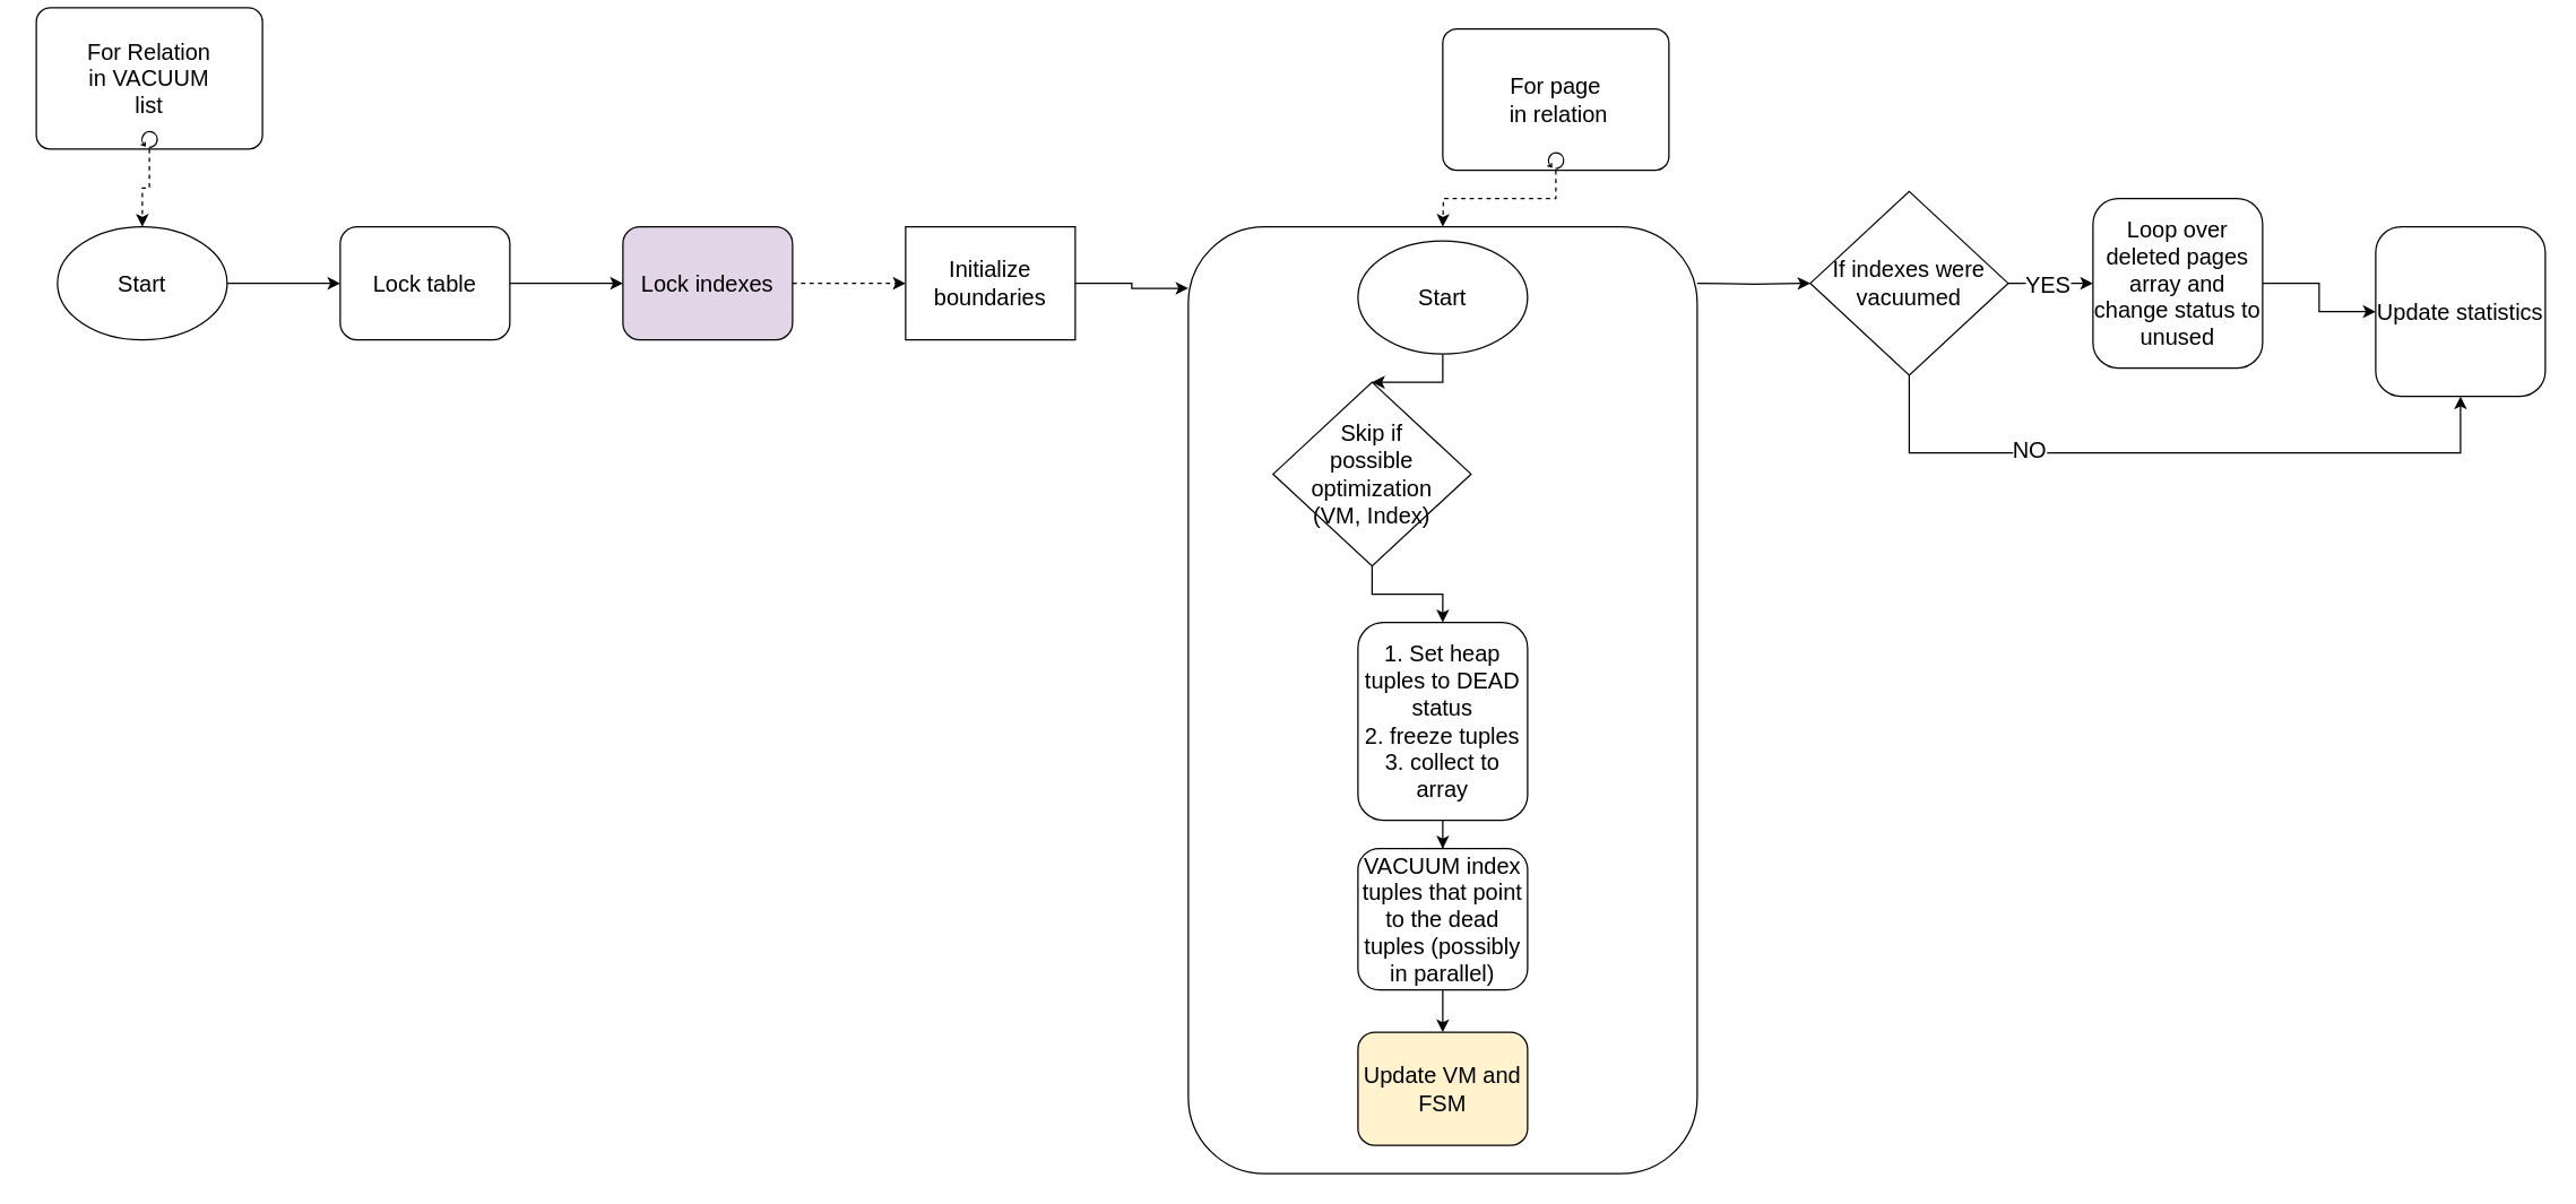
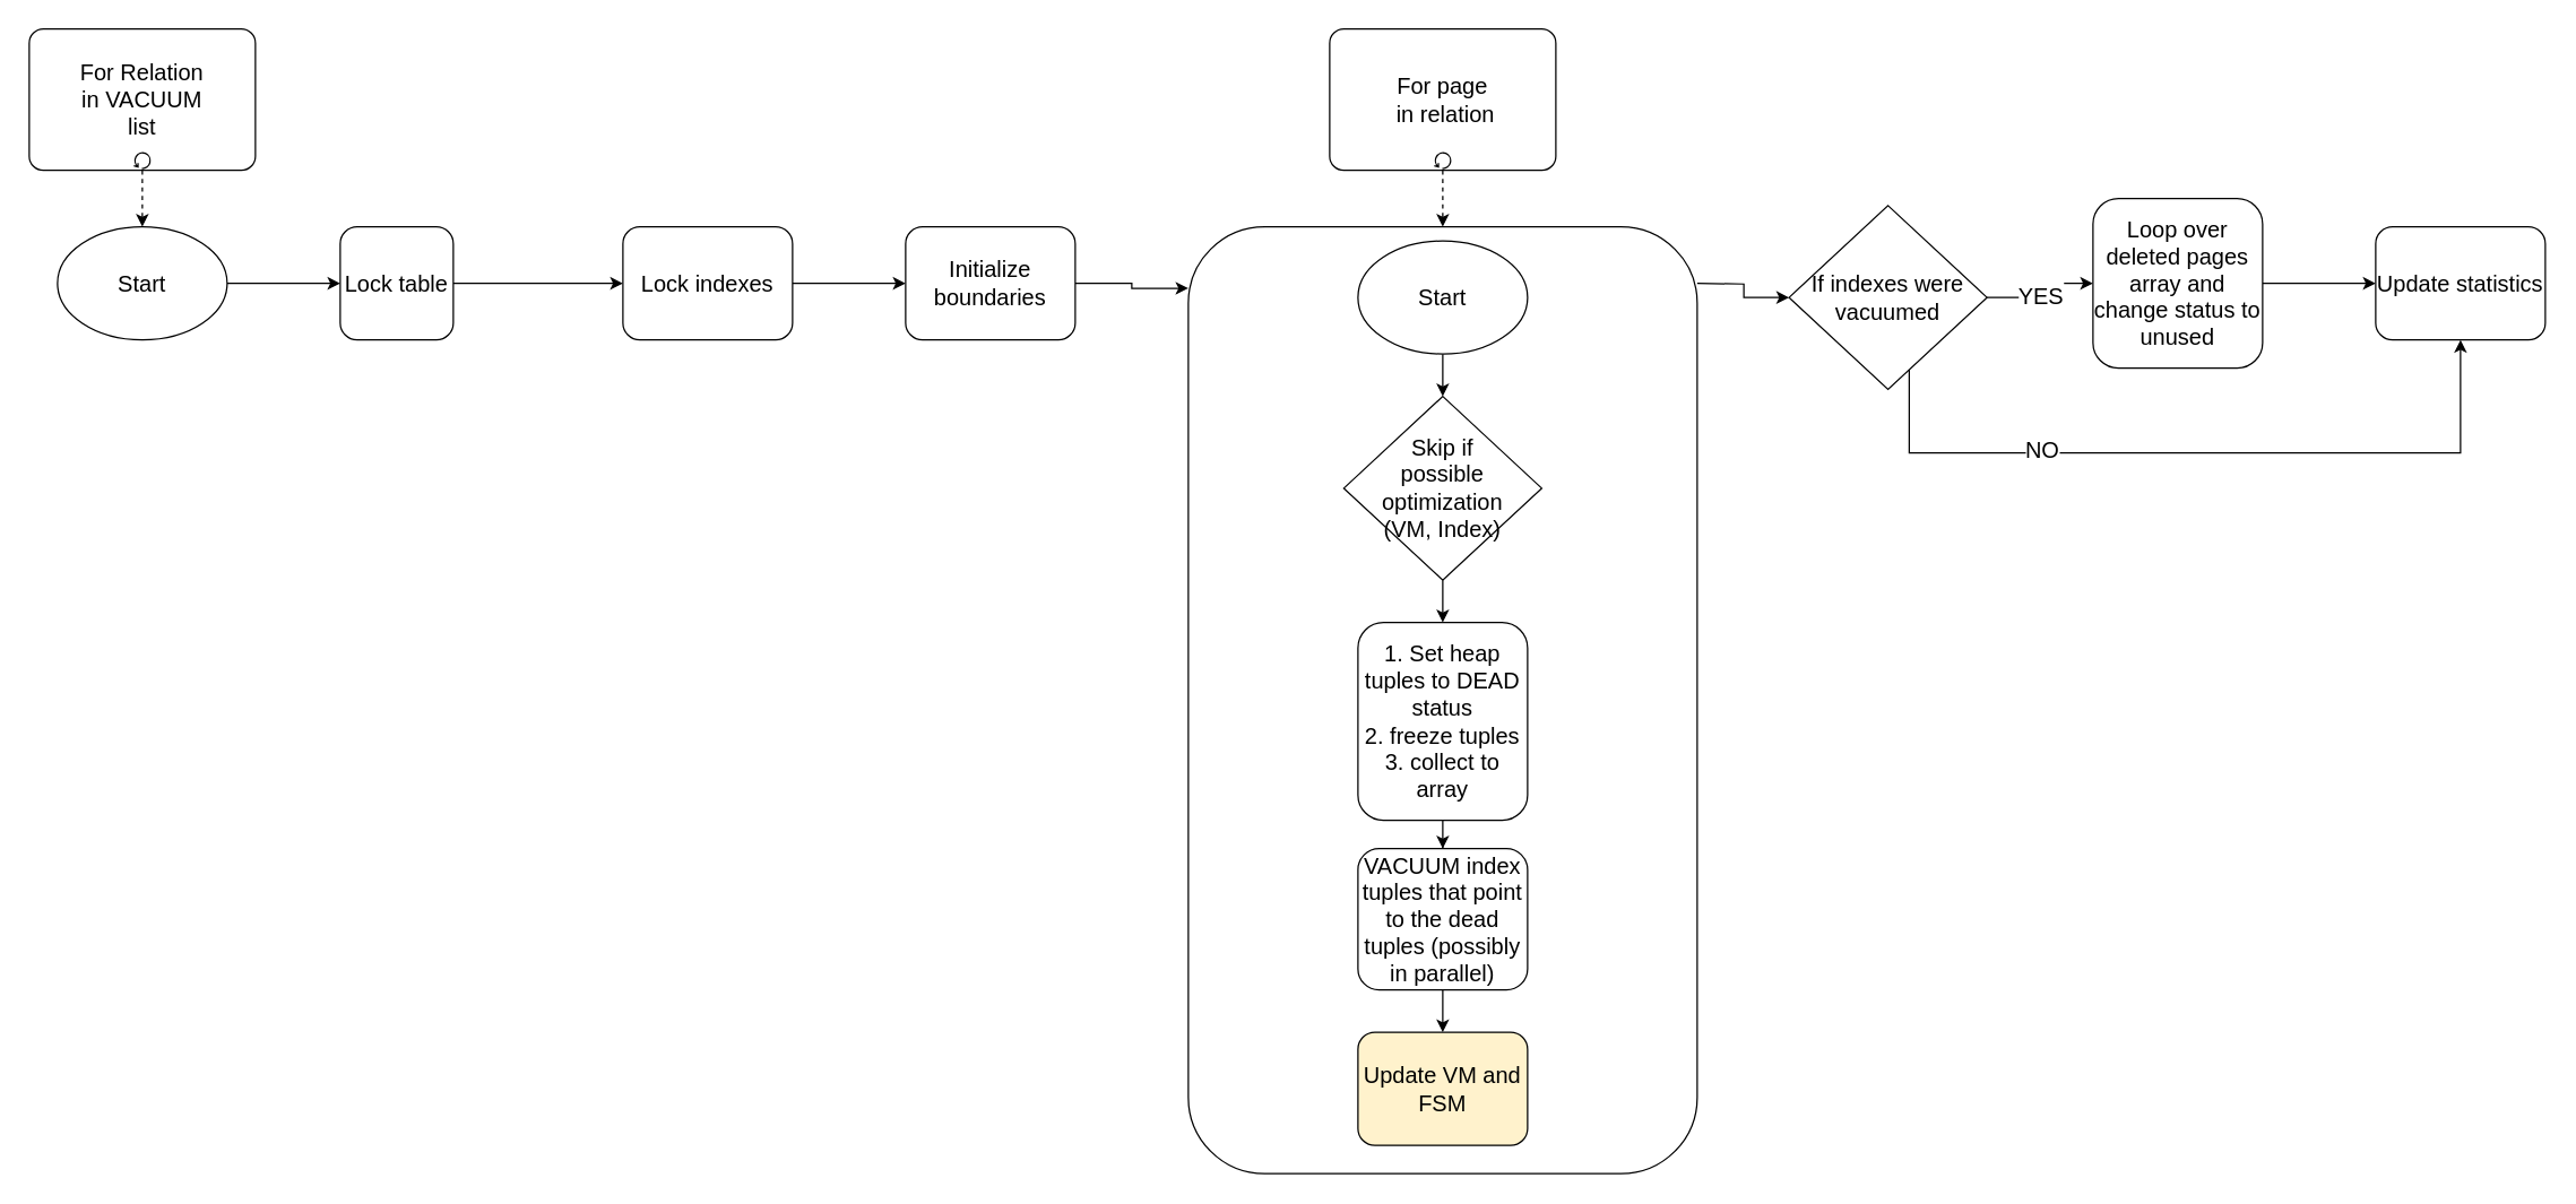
  <mxCell id="0" />
  <mxCell id="1" parent="0" />
  <mxCell id="2" value="" style="edgeStyle=orthogonalEdgeStyle;rounded=0;orthogonalLoop=1;jettySize=auto;html=1;" edge="1" parent="1" source="3" target="5"><mxGeometry relative="1" as="geometry" /></mxCell>
- <mxCell id="3" value="&lt;font style=&quot;font-size: 16px;&quot;&gt;Lock table&lt;/font&gt;" style="rounded=1;whiteSpace=wrap;html=1;" vertex="1" parent="1"><mxGeometry x="240" y="160" width="120" height="80" as="geometry" /></mxCell>
- <mxCell id="4" value="" style="edgeStyle=orthogonalEdgeStyle;rounded=0;orthogonalLoop=1;jettySize=auto;html=1;dashed=1;" edge="1" parent="1" source="5" target="7"><mxGeometry relative="1" as="geometry" /></mxCell>
- <mxCell id="5" value="&lt;font style=&quot;font-size: 16px;&quot;&gt;Lock indexes&lt;/font&gt;" style="rounded=1;whiteSpace=wrap;html=1;fillColor=#e1d5e7;" vertex="1" parent="1"><mxGeometry x="440" y="160" width="120" height="80" as="geometry" /></mxCell>
+ <mxCell id="3" value="&lt;font style=&quot;font-size: 16px;&quot;&gt;Lock table&lt;/font&gt;" style="rounded=1;whiteSpace=wrap;html=1;" vertex="1" parent="1"><mxGeometry x="240" y="160" width="80" height="80" as="geometry" /></mxCell>
+ <mxCell id="4" value="" style="edgeStyle=orthogonalEdgeStyle;rounded=0;orthogonalLoop=1;jettySize=auto;html=1;" edge="1" parent="1" source="5" target="7"><mxGeometry relative="1" as="geometry" /></mxCell>
+ <mxCell id="5" value="&lt;font style=&quot;font-size: 16px;&quot;&gt;Lock indexes&lt;/font&gt;" style="rounded=1;whiteSpace=wrap;html=1;" vertex="1" parent="1"><mxGeometry x="440" y="160" width="120" height="80" as="geometry" /></mxCell>
  <mxCell id="6" style="edgeStyle=orthogonalEdgeStyle;rounded=0;orthogonalLoop=1;jettySize=auto;html=1;entryX=0;entryY=0.065;entryDx=0;entryDy=0;entryPerimeter=0;" edge="1" parent="1" source="7" target="9"><mxGeometry relative="1" as="geometry" /></mxCell>
- <mxCell id="7" value="&lt;font style=&quot;font-size: 16px;&quot;&gt;Initialize boundaries&lt;br&gt;&lt;/font&gt;" style="whiteSpace=wrap;html=1;rounded=0;" vertex="1" parent="1"><mxGeometry x="640" y="160" width="120" height="80" as="geometry" /></mxCell>
+ <mxCell id="7" value="&lt;font style=&quot;font-size: 16px;&quot;&gt;Initialize boundaries&lt;br&gt;&lt;/font&gt;" style="rounded=1;whiteSpace=wrap;html=1;" vertex="1" parent="1"><mxGeometry x="640" y="160" width="120" height="80" as="geometry" /></mxCell>
  <mxCell id="8" value="" style="edgeStyle=orthogonalEdgeStyle;rounded=0;orthogonalLoop=1;jettySize=auto;html=1;" edge="1" parent="1" target="23"><mxGeometry relative="1" as="geometry"><mxPoint x="1200" y="200" as="sourcePoint" /></mxGeometry></mxCell>
  <mxCell id="9" value="" style="rounded=1;whiteSpace=wrap;html=1;" vertex="1" parent="1"><mxGeometry x="840" y="160" width="360" height="670" as="geometry" /></mxCell>
  <mxCell id="10" style="edgeStyle=orthogonalEdgeStyle;rounded=0;orthogonalLoop=1;jettySize=auto;html=1;" edge="1" parent="1" source="11" target="13"><mxGeometry relative="1" as="geometry" /></mxCell>
  <mxCell id="11" value="&lt;font style=&quot;font-size: 16px;&quot;&gt;Start&lt;/font&gt;" style="ellipse;whiteSpace=wrap;html=1;" vertex="1" parent="1"><mxGeometry x="960" y="170" width="120" height="80" as="geometry" /></mxCell>
  <mxCell id="12" value="" style="edgeStyle=orthogonalEdgeStyle;rounded=0;orthogonalLoop=1;jettySize=auto;html=1;" edge="1" parent="1" source="13" target="15"><mxGeometry relative="1" as="geometry" /></mxCell>
- <mxCell id="13" value="&lt;font style=&quot;font-size: 16px;&quot;&gt;Skip if &lt;br&gt;possible optimization&lt;br&gt;(VM, Index)&lt;/font&gt;" style="rhombus;whiteSpace=wrap;html=1;" vertex="1" parent="1"><mxGeometry x="900" y="270" width="140" height="130" as="geometry" /></mxCell>
+ <mxCell id="13" value="&lt;font style=&quot;font-size: 16px;&quot;&gt;Skip if &lt;br&gt;possible optimization&lt;br&gt;(VM, Index)&lt;/font&gt;" style="rhombus;whiteSpace=wrap;html=1;" vertex="1" parent="1"><mxGeometry x="950" y="280" width="140" height="130" as="geometry" /></mxCell>
  <mxCell id="14" value="" style="edgeStyle=orthogonalEdgeStyle;rounded=0;orthogonalLoop=1;jettySize=auto;html=1;" edge="1" parent="1" source="15" target="17"><mxGeometry relative="1" as="geometry" /></mxCell>
  <mxCell id="15" value="&lt;font style=&quot;font-size: 16px;&quot;&gt;1. Set heap tuples to DEAD status&lt;br&gt;2. freeze tuples 3. collect to array&lt;br&gt;&lt;/font&gt;" style="rounded=1;whiteSpace=wrap;html=1;" vertex="1" parent="1"><mxGeometry x="960" y="440" width="120" height="140" as="geometry" /></mxCell>
  <mxCell id="16" value="" style="edgeStyle=orthogonalEdgeStyle;rounded=0;orthogonalLoop=1;jettySize=auto;html=1;" edge="1" parent="1" source="17" target="18"><mxGeometry relative="1" as="geometry" /></mxCell>
  <mxCell id="17" value="&lt;font style=&quot;font-size: 16px;&quot;&gt;VACUUM index tuples that point to the dead tuples (possibly in parallel)&lt;br&gt;&lt;/font&gt;" style="rounded=1;whiteSpace=wrap;html=1;" vertex="1" parent="1"><mxGeometry x="960" y="600" width="120" height="100" as="geometry" /></mxCell>
  <mxCell id="18" value="&lt;font style=&quot;font-size: 16px;&quot;&gt;Update VM and FSM&lt;br&gt;&lt;/font&gt;" style="rounded=1;whiteSpace=wrap;html=1;fillColor=#fff2cc;" vertex="1" parent="1"><mxGeometry x="960" y="730" width="120" height="80" as="geometry" /></mxCell>
  <mxCell id="19" value="" style="edgeStyle=orthogonalEdgeStyle;rounded=0;orthogonalLoop=1;jettySize=auto;html=1;" edge="1" parent="1" source="23" target="25"><mxGeometry relative="1" as="geometry" /></mxCell>
  <mxCell id="20" value="&lt;font style=&quot;font-size: 16px;&quot;&gt;YES&lt;/font&gt;" style="edgeLabel;html=1;align=center;verticalAlign=middle;resizable=0;points=[];" connectable="0" vertex="1" parent="19"><mxGeometry x="-0.087" relative="1" as="geometry"><mxPoint as="offset" /></mxGeometry></mxCell>
  <mxCell id="21" style="edgeStyle=orthogonalEdgeStyle;rounded=0;orthogonalLoop=1;jettySize=auto;html=1;entryX=0.5;entryY=1;entryDx=0;entryDy=0;" edge="1" parent="1" source="23" target="26"><mxGeometry relative="1" as="geometry"><Array as="points"><mxPoint x="1350" y="320" /><mxPoint x="1740" y="320" /></Array></mxGeometry></mxCell>
  <mxCell id="22" value="&lt;font style=&quot;font-size: 16px;&quot;&gt;NO&lt;/font&gt;" style="edgeLabel;html=1;align=center;verticalAlign=middle;resizable=0;points=[];" connectable="0" vertex="1" parent="21"><mxGeometry x="-0.425" y="4" relative="1" as="geometry"><mxPoint y="1" as="offset" /></mxGeometry></mxCell>
- <mxCell id="23" value="&lt;span style=&quot;font-size: 16px;&quot;&gt;If indexes were vacuumed&lt;/span&gt;" style="rhombus;whiteSpace=wrap;html=1;" vertex="1" parent="1"><mxGeometry x="1280" y="135" width="140" height="130" as="geometry" /></mxCell>
+ <mxCell id="23" value="&lt;span style=&quot;font-size: 16px;&quot;&gt;If indexes were vacuumed&lt;/span&gt;" style="rhombus;whiteSpace=wrap;html=1;" vertex="1" parent="1"><mxGeometry x="1265" y="145" width="140" height="130" as="geometry" /></mxCell>
  <mxCell id="24" value="" style="edgeStyle=orthogonalEdgeStyle;rounded=0;orthogonalLoop=1;jettySize=auto;html=1;" edge="1" parent="1" source="25" target="26"><mxGeometry relative="1" as="geometry" /></mxCell>
  <mxCell id="25" value="&lt;font style=&quot;font-size: 16px;&quot;&gt;Loop over deleted pages array and change status to unused&lt;br&gt;&lt;/font&gt;" style="rounded=1;whiteSpace=wrap;html=1;" vertex="1" parent="1"><mxGeometry x="1480" y="140" width="120" height="120" as="geometry" /></mxCell>
- <mxCell id="26" value="&lt;font style=&quot;font-size: 16px;&quot;&gt;Update statistics&lt;br&gt;&lt;/font&gt;" style="rounded=1;whiteSpace=wrap;html=1;" vertex="1" parent="1"><mxGeometry x="1680" y="160" width="120" height="120" as="geometry" /></mxCell>
+ <mxCell id="26" value="&lt;font style=&quot;font-size: 16px;&quot;&gt;Update statistics&lt;br&gt;&lt;/font&gt;" style="rounded=1;whiteSpace=wrap;html=1;" vertex="1" parent="1"><mxGeometry x="1680" y="160" width="120" height="80" as="geometry" /></mxCell>
  <mxCell id="27" value="" style="edgeStyle=orthogonalEdgeStyle;rounded=0;orthogonalLoop=1;jettySize=auto;html=1;dashed=1;entryX=0.5;entryY=0;entryDx=0;entryDy=0;" edge="1" parent="1" source="28" target="32"><mxGeometry relative="1" as="geometry" /></mxCell>
- <mxCell id="28" value="&lt;span style=&quot;font-size: 16px;&quot;&gt;For Relation&lt;/span&gt;&lt;br style=&quot;font-size: 16px;&quot;&gt;&lt;span style=&quot;font-size: 16px;&quot;&gt;in VACUUM&lt;/span&gt;&lt;br style=&quot;font-size: 16px;&quot;&gt;&lt;span style=&quot;font-size: 16px;&quot;&gt;list&lt;/span&gt;" style="points=[[0.25,0,0],[0.5,0,0],[0.75,0,0],[1,0.25,0],[1,0.5,0],[1,0.75,0],[0.75,1,0],[0.5,1,0],[0.25,1,0],[0,0.75,0],[0,0.5,0],[0,0.25,0]];shape=mxgraph.bpmn.task;whiteSpace=wrap;rectStyle=rounded;size=10;html=1;container=1;expand=0;collapsible=0;taskMarker=abstract;isLoopStandard=1;" vertex="1" parent="1"><mxGeometry x="25" y="5" width="160" height="100" as="geometry" /></mxCell>
+ <mxCell id="28" value="&lt;span style=&quot;font-size: 16px;&quot;&gt;For Relation&lt;/span&gt;&lt;br style=&quot;font-size: 16px;&quot;&gt;&lt;span style=&quot;font-size: 16px;&quot;&gt;in VACUUM&lt;/span&gt;&lt;br style=&quot;font-size: 16px;&quot;&gt;&lt;span style=&quot;font-size: 16px;&quot;&gt;list&lt;/span&gt;" style="points=[[0.25,0,0],[0.5,0,0],[0.75,0,0],[1,0.25,0],[1,0.5,0],[1,0.75,0],[0.75,1,0],[0.5,1,0],[0.25,1,0],[0,0.75,0],[0,0.5,0],[0,0.25,0]];shape=mxgraph.bpmn.task;whiteSpace=wrap;rectStyle=rounded;size=10;html=1;container=1;expand=0;collapsible=0;taskMarker=abstract;isLoopStandard=1;" vertex="1" parent="1"><mxGeometry x="20" y="20" width="160" height="100" as="geometry" /></mxCell>
  <mxCell id="29" value="" style="edgeStyle=orthogonalEdgeStyle;rounded=0;orthogonalLoop=1;jettySize=auto;html=1;dashed=1;" edge="1" parent="1" source="30"><mxGeometry relative="1" as="geometry"><mxPoint x="1020" y="160" as="targetPoint" /></mxGeometry></mxCell>
- <mxCell id="30" value="&lt;span style=&quot;font-size: 16px;&quot;&gt;For page&lt;/span&gt;&lt;br style=&quot;font-size: 16px;&quot;&gt;&lt;span style=&quot;font-size: 16px;&quot;&gt;&amp;nbsp;in relation&lt;/span&gt;" style="points=[[0.25,0,0],[0.5,0,0],[0.75,0,0],[1,0.25,0],[1,0.5,0],[1,0.75,0],[0.75,1,0],[0.5,1,0],[0.25,1,0],[0,0.75,0],[0,0.5,0],[0,0.25,0]];shape=mxgraph.bpmn.task;whiteSpace=wrap;rectStyle=rounded;size=10;html=1;container=1;expand=0;collapsible=0;taskMarker=abstract;isLoopStandard=1;" vertex="1" parent="1"><mxGeometry x="1020" y="20" width="160" height="100" as="geometry" /></mxCell>
+ <mxCell id="30" value="&lt;span style=&quot;font-size: 16px;&quot;&gt;For page&lt;/span&gt;&lt;br style=&quot;font-size: 16px;&quot;&gt;&lt;span style=&quot;font-size: 16px;&quot;&gt;&amp;nbsp;in relation&lt;/span&gt;" style="points=[[0.25,0,0],[0.5,0,0],[0.75,0,0],[1,0.25,0],[1,0.5,0],[1,0.75,0],[0.75,1,0],[0.5,1,0],[0.25,1,0],[0,0.75,0],[0,0.5,0],[0,0.25,0]];shape=mxgraph.bpmn.task;whiteSpace=wrap;rectStyle=rounded;size=10;html=1;container=1;expand=0;collapsible=0;taskMarker=abstract;isLoopStandard=1;" vertex="1" parent="1"><mxGeometry x="940" y="20" width="160" height="100" as="geometry" /></mxCell>
  <mxCell id="31" value="" style="edgeStyle=orthogonalEdgeStyle;rounded=0;orthogonalLoop=1;jettySize=auto;html=1;" edge="1" parent="1" source="32" target="3"><mxGeometry relative="1" as="geometry" /></mxCell>
  <mxCell id="32" value="&lt;font style=&quot;font-size: 16px;&quot;&gt;Start&lt;/font&gt;" style="ellipse;whiteSpace=wrap;html=1;" vertex="1" parent="1"><mxGeometry x="40" y="160" width="120" height="80" as="geometry" /></mxCell>
